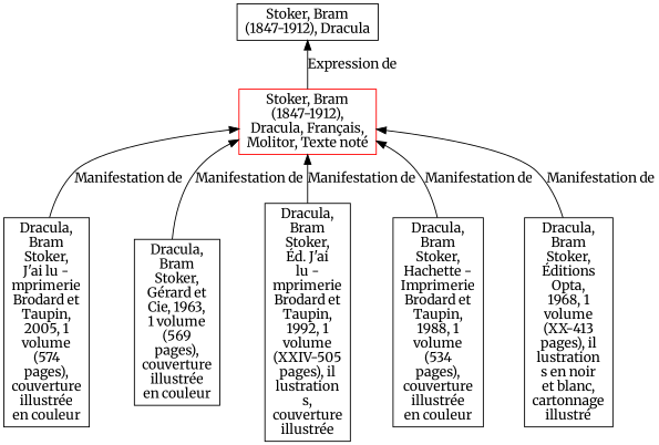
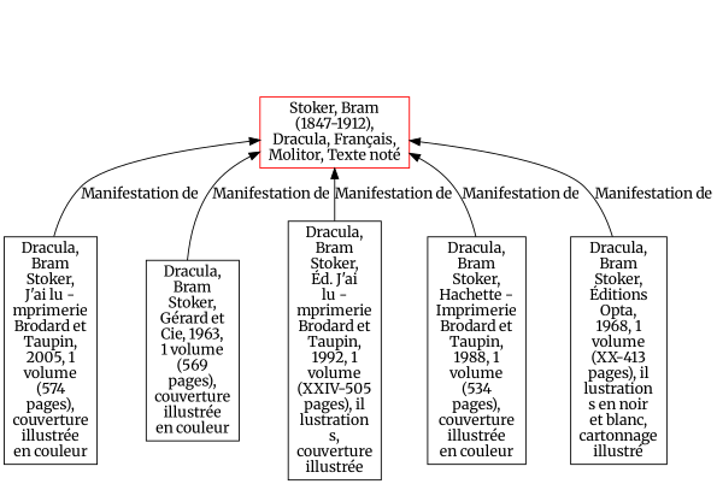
  digraph {
    rankdir=BT
    fontname=Merriweather
    node [align=left shape=rect fontname=Merriweather]
    edge [fontname=Merriweather]
    n1 [color=red label="Stoker, Bram\n(1847-1912),\nDracula, Français,\nMolitor, Texte noté"]
-   n2 [label="Stoker, Bram\n(1847-1912), Dracula"]
    n3 [label="Dracula,\nBram\nStoker,\nJ'ai lu -\nmprimerie\nBrodard et\nTaupin,\n2005, 1\nvolume\n(574\npages),\ncouverture\nillustrée\nen couleur"]
    n4 [label="Dracula,\nBram\nStoker,\nGérard et\nCie, 1963,\n1 volume\n(569\npages),\ncouverture\nillustrée\nen couleur"]
    n5 [label="Dracula,\nBram\nStoker,\nÉd. J'ai\nlu -\nmprimerie\nBrodard et\nTaupin,\n1992, 1\nvolume\n(XXIV-505\npages), il\nlustration\ns,\ncouverture\nillustrée"]
    n6 [label="Dracula,\nBram\nStoker,\nHachette -\nImprimerie\nBrodard et\nTaupin,\n1988, 1\nvolume\n(534\npages),\ncouverture\nillustrée\nen couleur"]
    n7 [label="Dracula,\nBram\nStoker,\nÉditions\nOpta,\n1968, 1\nvolume\n(XX-413\npages), il\nlustration\ns en noir\net blanc,\ncartonnage\nillustré"]
-   n1 -> n2 [label="Expression de"]
    n3 -> n1 [label="Manifestation de"]
    n4 -> n1 [label="Manifestation de"]
    n5 -> n1 [label="Manifestation de"]
    n6 -> n1 [label="Manifestation de"]
    n7 -> n1 [label="Manifestation de"]
  }
